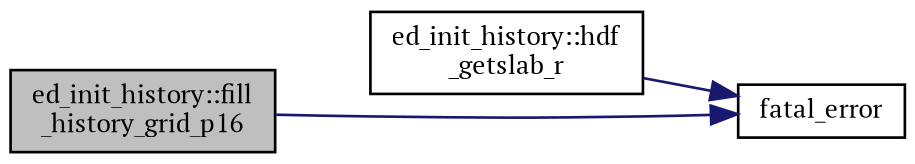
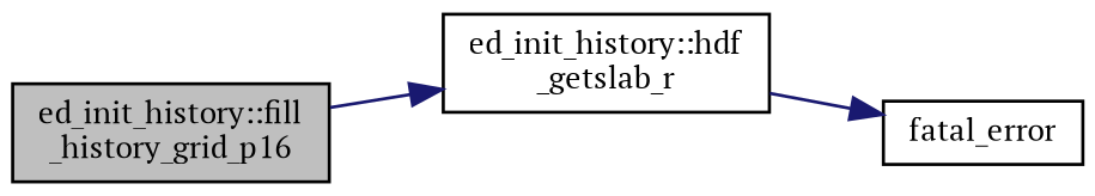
  digraph {
    fontname="PT Serif"
    rankdir=LR
    node [color=black fillcolor=white fontname="PT Serif" fontsize=10 shape=record style=filled]
    edge [color=midnightblue fontname="PT Serif" fontsize=10 labelfontname=Helvetica labelfontsize=10 style=solid]
    n1 [fillcolor=grey75 fontcolor=black height=0.2 label="ed_init_history::fill\l_history_grid_p16" width=0.4]
    n2 [height=0.2 label="ed_init_history::hdf\l_getslab_r" width=0.4]
    n3 [height=0.2 label=fatal_error width=0.4]
-   n1 -> n3
+   n1 -> n2
    n2 -> n3
  }
